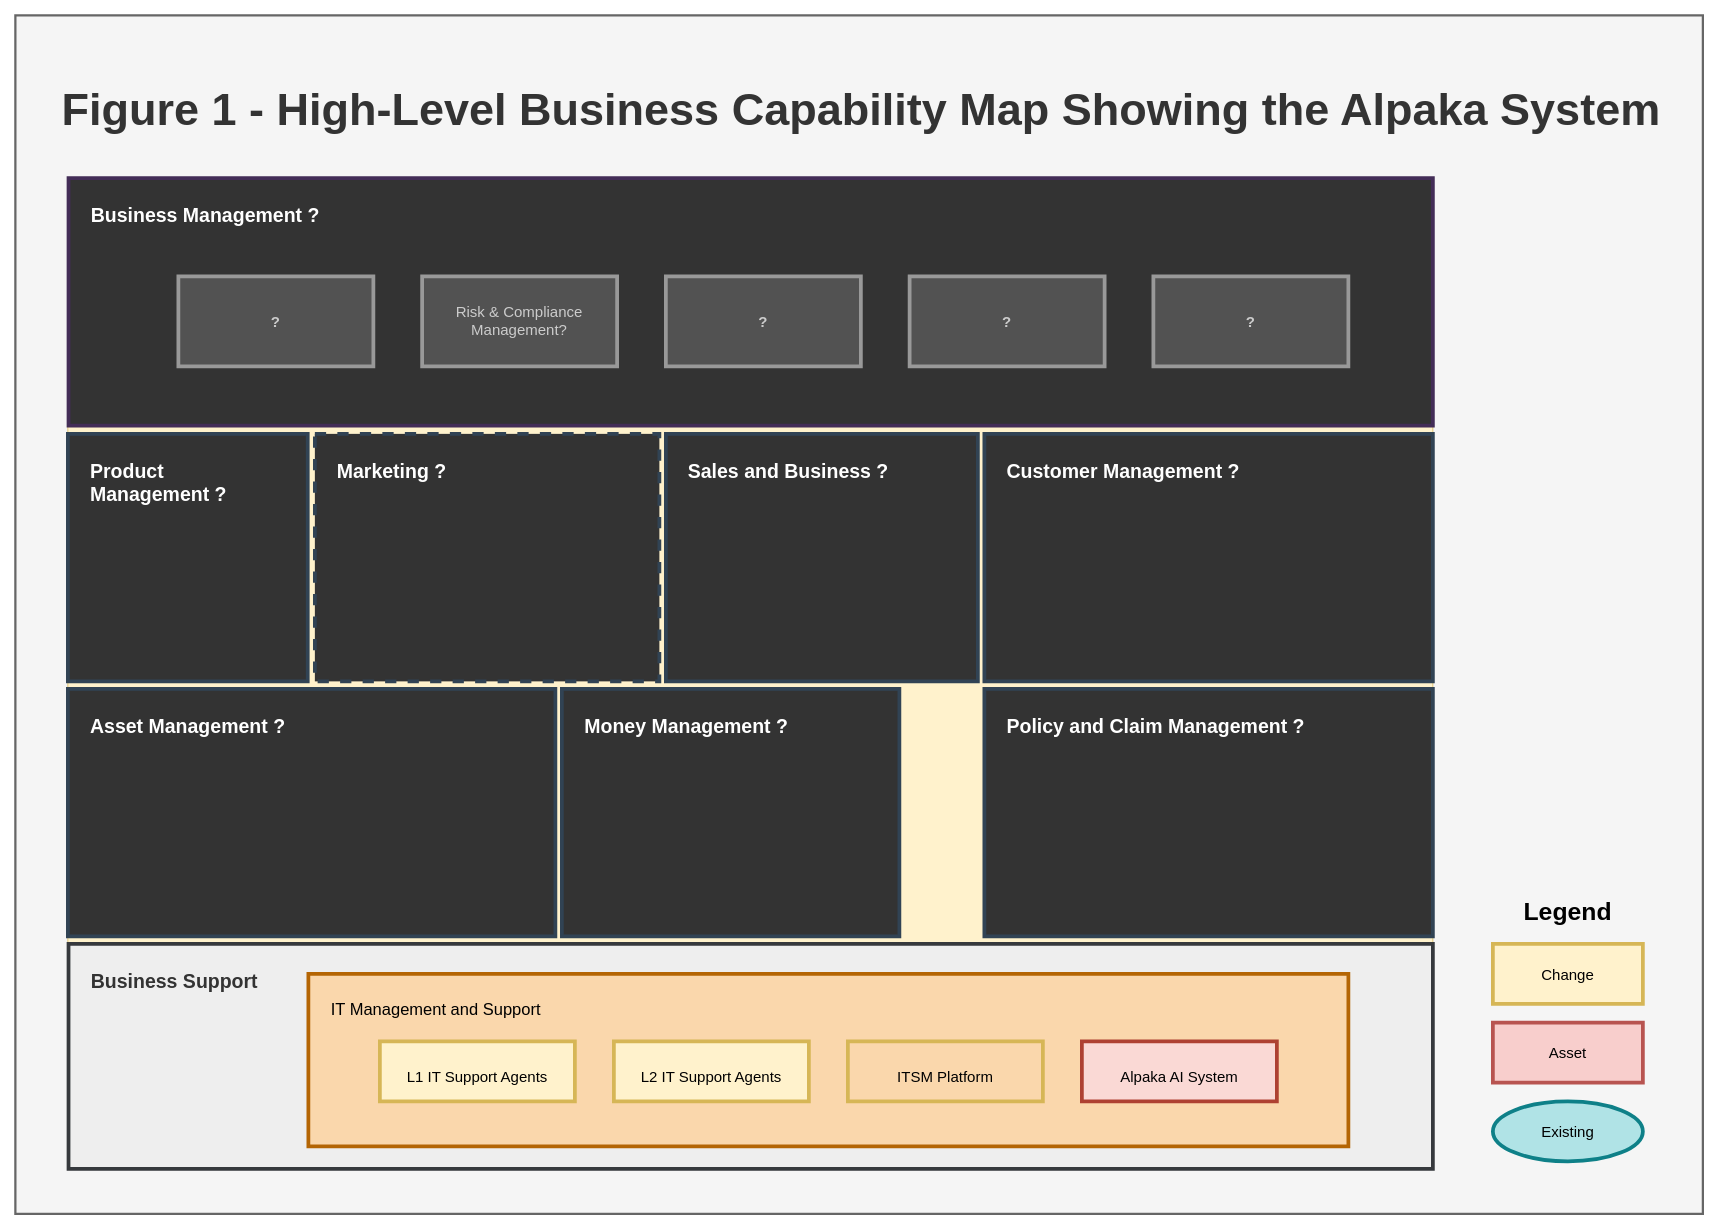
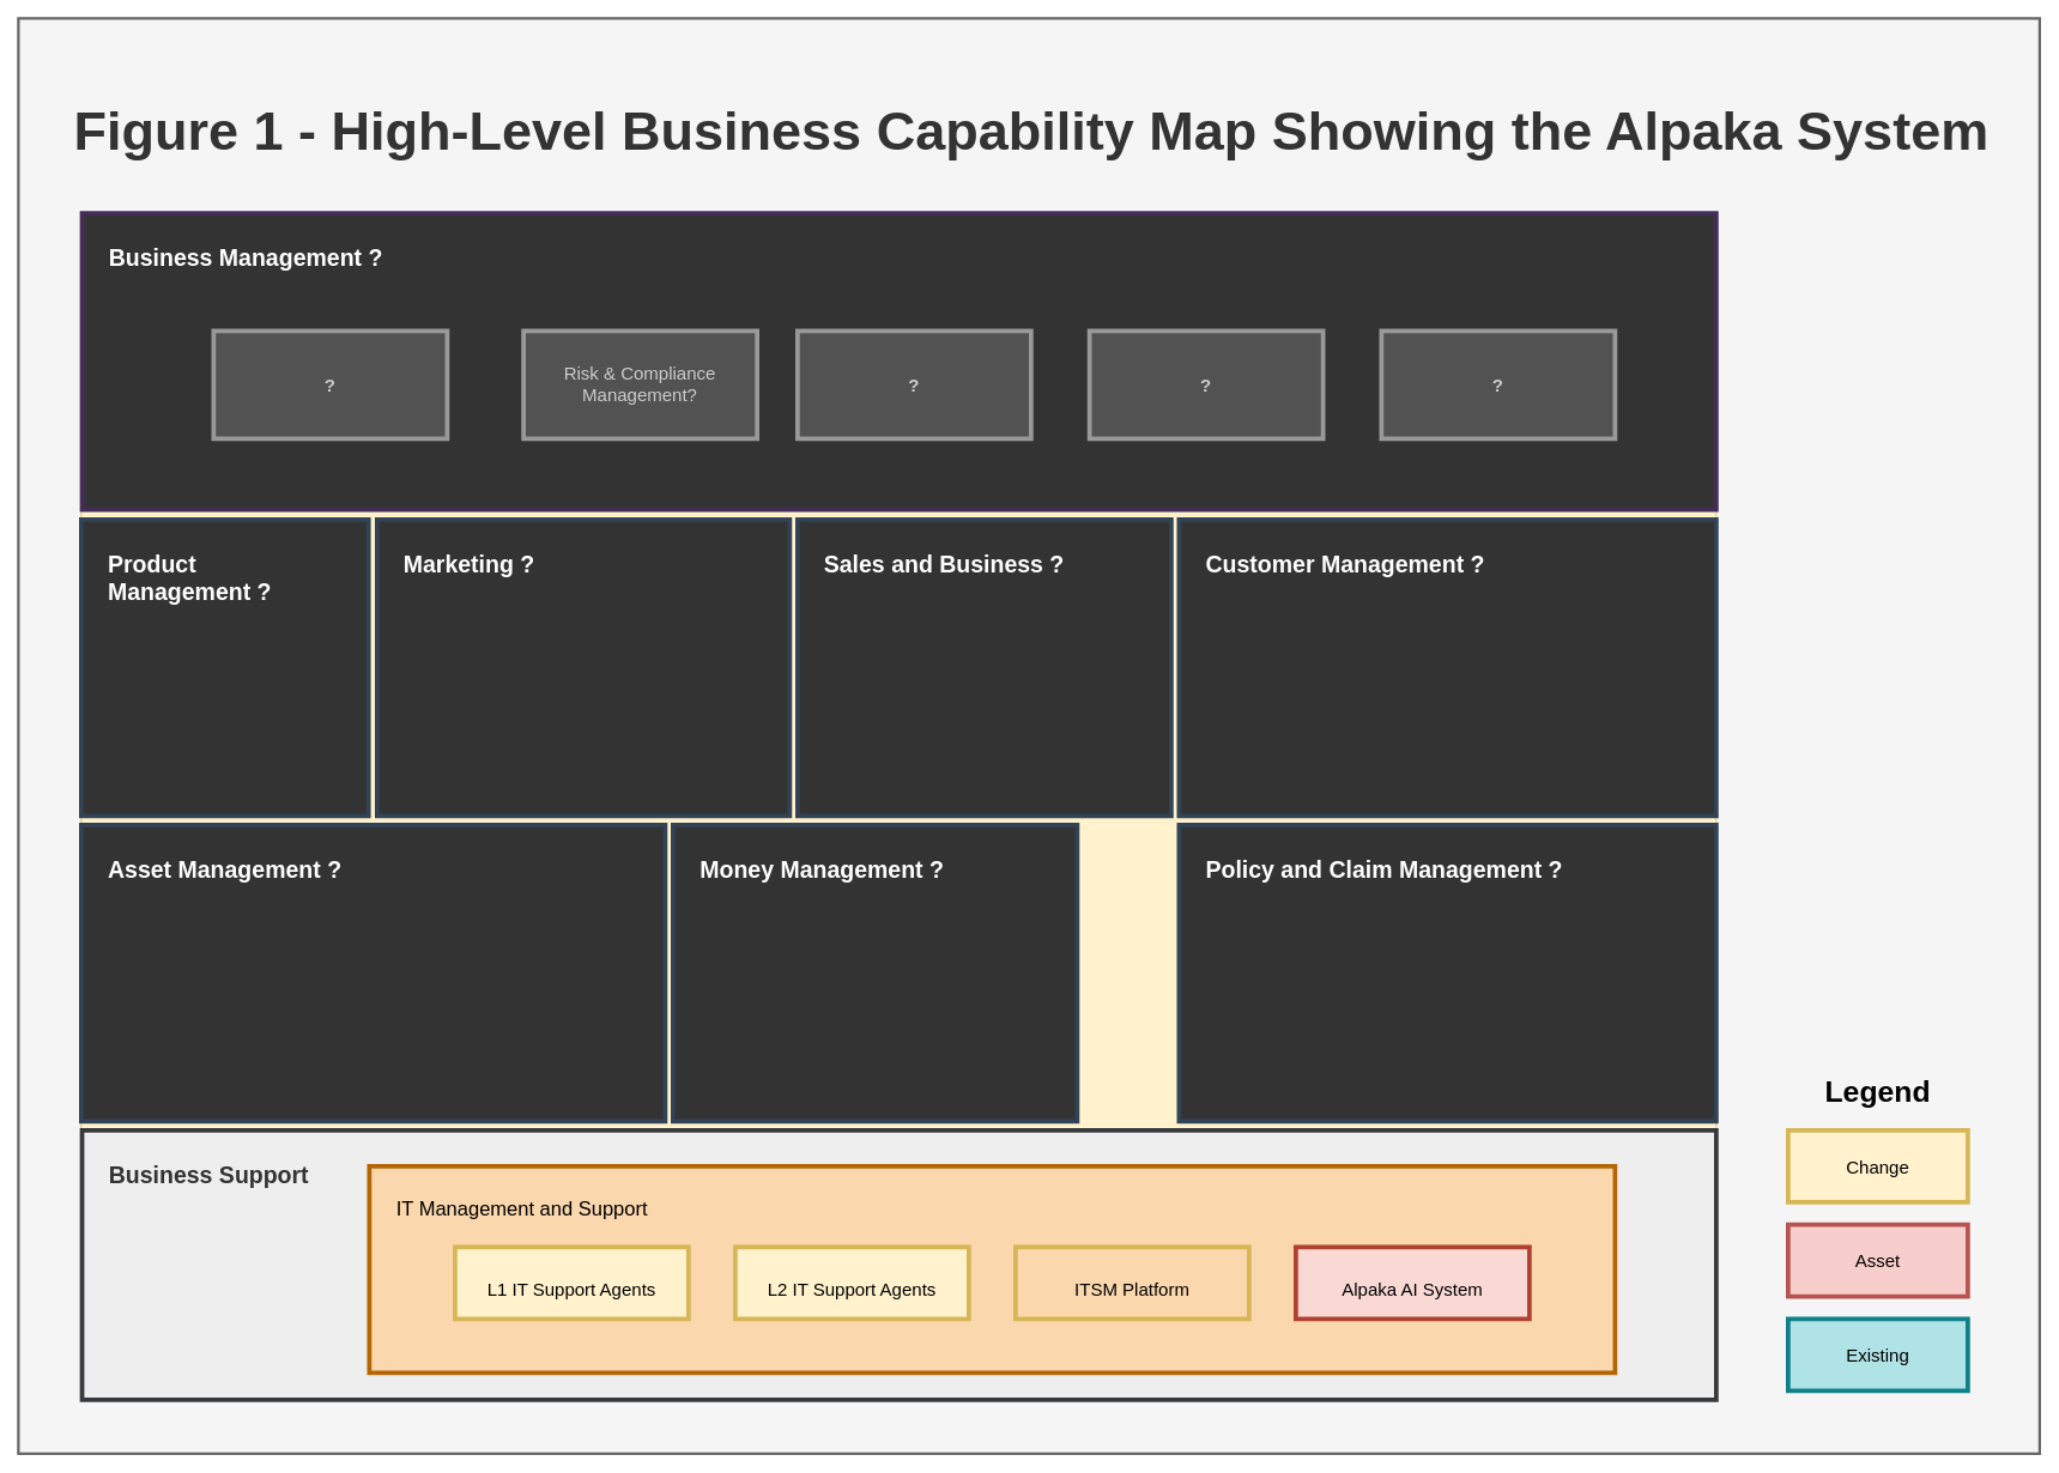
  <mxCell id="0" />
  <mxCell id="1" parent="0" />
  <mxCell id="2" value="" style="rounded=0;whiteSpace=wrap;html=1;shadow=0;labelBackgroundColor=none;strokeWidth=3;fontSize=60;align=left;fontFamily=Helvetica;fillColor=#f5f5f5;strokeColor=#666666;fontColor=#333333;" parent="1" vertex="1"><mxGeometry x="20" y="20" width="2250" height="1598" as="geometry" /></mxCell>
  <mxCell id="3" value="&lt;h1&gt;Figure 1 - High-Level Business Capability Map Showing the Alpaka System&lt;/h1&gt;" style="text;resizable=0;points=[];autosize=1;align=left;verticalAlign=top;spacingTop=-4;fontSize=30;fontColor=#333333;html=1;" parent="1" vertex="1"><mxGeometry x="80" y="68" width="2160" height="160" as="geometry" /></mxCell>
  <mxCell id="4" value="z" style="group;fillColor=#fff2cc;strokeColor=#d6b656;" parent="1" vertex="1" connectable="0"><mxGeometry x="90" y="237" width="1820" height="1321" as="geometry" /></mxCell>
  <mxCell id="5" value="&lt;div style=&quot;font-size: 26px&quot;&gt;&lt;b&gt;Business Management ?&lt;/b&gt;&lt;/div&gt;" style="rounded=0;whiteSpace=wrap;html=1;shadow=0;labelBackgroundColor=none;strokeColor=#432D57;strokeWidth=5;fillColor=#333333;fontSize=12;fontColor=#ffffff;align=left;verticalAlign=top;spacing=30;" parent="4" vertex="1"><mxGeometry x="0.867" width="1819.133" height="330" as="geometry" /></mxCell>
  <mxCell id="6" value="&lt;div style=&quot;font-size: 26px&quot;&gt;&lt;b&gt;Product&amp;nbsp;&lt;/b&gt;&lt;/div&gt;&lt;div style=&quot;font-size: 26px&quot;&gt;&lt;b&gt;Management ?&lt;/b&gt;&lt;/div&gt;" style="rounded=0;whiteSpace=wrap;html=1;shadow=0;labelBackgroundColor=none;strokeColor=#314354;strokeWidth=5;fillColor=#333333;fontSize=12;fontColor=#ffffff;align=left;verticalAlign=top;spacing=30;" parent="4" vertex="1"><mxGeometry y="341" width="319.8" height="330" as="geometry" /></mxCell>
- <mxCell id="7" value="&lt;span style=&quot;font-size: 26px;&quot;&gt;&lt;b&gt;Marketing ?&lt;/b&gt;&lt;/span&gt;" style="rounded=0;whiteSpace=wrap;html=1;shadow=0;labelBackgroundColor=none;strokeColor=#314354;strokeWidth=5;fillColor=#333333;fontSize=12;fontColor=#ffffff;align=left;verticalAlign=top;spacing=30;dashed=1;" parent="4" vertex="1"><mxGeometry x="329.333" y="341" width="459.333" height="330" as="geometry" /></mxCell>
+ <mxCell id="7" value="&lt;span style=&quot;font-size: 26px;&quot;&gt;&lt;b&gt;Marketing ?&lt;/b&gt;&lt;/span&gt;" style="rounded=0;whiteSpace=wrap;html=1;shadow=0;labelBackgroundColor=none;strokeColor=#314354;strokeWidth=5;fillColor=#333333;fontSize=12;fontColor=#ffffff;align=left;verticalAlign=top;spacing=30;" parent="4" vertex="1"><mxGeometry x="329.333" y="341" width="459.333" height="330" as="geometry" /></mxCell>
  <mxCell id="8" value="&lt;span style=&quot;font-size: 26px;&quot;&gt;&lt;b&gt;Sales and Business ?&lt;/b&gt;&lt;/span&gt;" style="rounded=0;whiteSpace=wrap;html=1;shadow=0;labelBackgroundColor=none;strokeColor=#314354;strokeWidth=5;fillColor=#333333;fontSize=12;fontColor=#ffffff;align=left;verticalAlign=top;spacing=30;" parent="4" vertex="1"><mxGeometry x="797.333" y="341" width="416" height="330" as="geometry" /></mxCell>
  <mxCell id="9" value="&lt;span style=&quot;font-size: 26px;&quot;&gt;&lt;b&gt;Customer Management ?&lt;/b&gt;&lt;/span&gt;" style="rounded=0;whiteSpace=wrap;html=1;shadow=0;labelBackgroundColor=none;strokeColor=#314354;strokeWidth=5;fillColor=#333333;fontSize=12;fontColor=#ffffff;align=left;verticalAlign=top;spacing=30;" parent="4" vertex="1"><mxGeometry x="1222.0" y="341" width="598.0" height="330" as="geometry" /></mxCell>
  <mxCell id="10" value="&lt;span style=&quot;font-size: 26px;&quot;&gt;&lt;b&gt;Asset Management ?&lt;/b&gt;&lt;/span&gt;" style="rounded=0;whiteSpace=wrap;html=1;shadow=0;labelBackgroundColor=none;strokeColor=#314354;strokeWidth=5;fillColor=#333333;fontSize=12;fontColor=#ffffff;align=left;verticalAlign=top;spacing=30;" parent="4" vertex="1"><mxGeometry y="681" width="650" height="330" as="geometry" /></mxCell>
  <mxCell id="11" value="&lt;span style=&quot;font-size: 26px;&quot;&gt;&lt;font style=&quot;color: rgb(51, 51, 51);&quot;&gt;&lt;b&gt;Business Support&lt;/b&gt;&lt;/font&gt;&lt;/span&gt;" style="rounded=0;whiteSpace=wrap;html=1;shadow=0;labelBackgroundColor=none;strokeWidth=5;fontSize=12;align=left;verticalAlign=top;spacing=30;fillColor=#eeeeee;strokeColor=#36393d;" parent="4" vertex="1"><mxGeometry x="0.867" y="1021" width="1819.133" height="300" as="geometry" /></mxCell>
  <mxCell id="12" value="&lt;span style=&quot;font-size: 26px;&quot;&gt;&lt;b&gt;Money Management ?&lt;/b&gt;&lt;/span&gt;" style="rounded=0;whiteSpace=wrap;html=1;shadow=0;labelBackgroundColor=none;strokeColor=#314354;strokeWidth=5;fillColor=#333333;fontSize=12;fontColor=#ffffff;align=left;verticalAlign=top;spacing=30;" parent="4" vertex="1"><mxGeometry x="658.667" y="681" width="450" height="330" as="geometry" /></mxCell>
  <mxCell id="13" value="&lt;span style=&quot;font-size: 26px;&quot;&gt;&lt;b&gt;Policy and Claim Management ?&lt;/b&gt;&lt;/span&gt;" style="rounded=0;whiteSpace=wrap;html=1;shadow=0;labelBackgroundColor=none;strokeColor=#314354;strokeWidth=5;fillColor=#333333;fontSize=12;fontColor=#ffffff;align=left;verticalAlign=top;spacing=30;" parent="4" vertex="1"><mxGeometry x="1222.0" y="681" width="598.0" height="330" as="geometry" /></mxCell>
  <mxCell id="14" value="&lt;font style=&quot;font-size: 22px;&quot;&gt;IT Management and Support&lt;/font&gt;" style="rounded=0;whiteSpace=wrap;html=1;shadow=0;labelBackgroundColor=none;strokeColor=#b46504;strokeWidth=5;fillColor=#fad7ac;fontSize=12;align=left;verticalAlign=top;spacing=30;" parent="4" vertex="1"><mxGeometry x="320.667" y="1061" width="1386.667" height="230" as="geometry" /></mxCell>
  <mxCell id="15" value="&lt;span&gt;L1 IT Support Agents&lt;/span&gt;" style="rounded=0;whiteSpace=wrap;html=1;shadow=0;labelBackgroundColor=none;strokeColor=#d6b656;strokeWidth=5;fillColor=#fff2cc;fontSize=20;align=center;verticalAlign=top;spacing=30;glass=0;fontStyle=0" parent="4" vertex="1"><mxGeometry x="416" y="1151" width="260" height="80" as="geometry" /></mxCell>
  <mxCell id="16" value="&lt;span&gt;Alpaka AI System&lt;/span&gt;" style="rounded=0;whiteSpace=wrap;html=1;shadow=0;labelBackgroundColor=none;strokeColor=#ae4132;strokeWidth=5;fillColor=#fad9d5;fontSize=20;align=center;verticalAlign=top;spacing=30;glass=0;fontStyle=0" parent="4" vertex="1"><mxGeometry x="1352.0" y="1151" width="260" height="80" as="geometry" /></mxCell>
  <mxCell id="17" value="&lt;span&gt;ITSM Platform&lt;/span&gt;" style="rounded=0;whiteSpace=wrap;html=1;shadow=0;labelBackgroundColor=none;strokeColor=#d6b656;strokeWidth=5;fillColor=#fad7ac;fontSize=20;align=center;verticalAlign=top;spacing=30;glass=0;fontStyle=0;" parent="4" vertex="1"><mxGeometry x="1040" y="1151" width="260" height="80" as="geometry" /></mxCell>
  <mxCell id="18" value="&lt;span&gt;L2 IT Support Agents&lt;/span&gt;" style="rounded=0;whiteSpace=wrap;html=1;shadow=0;labelBackgroundColor=none;strokeColor=#d6b656;strokeWidth=5;fillColor=#fff2cc;fontSize=20;align=center;verticalAlign=top;spacing=30;glass=0;fontStyle=0" parent="4" vertex="1"><mxGeometry x="728" y="1151" width="260" height="80" as="geometry" /></mxCell>
- <mxCell id="19" value="&lt;span&gt;Risk &amp;amp; Compliance Management?&lt;/span&gt;" style="rounded=0;whiteSpace=wrap;html=1;shadow=0;labelBackgroundColor=none;strokeWidth=5;fontSize=20;align=center;verticalAlign=top;spacing=30;glass=0;fontStyle=0;fillColor=#525252;strokeColor=#999999;fontColor=#CCCCCC;" parent="4" vertex="1"><mxGeometry x="472.333" y="131" width="260" height="120" as="geometry" /></mxCell>
+ <mxCell id="19" value="&lt;span&gt;Risk &amp;amp; Compliance Management?&lt;/span&gt;" style="rounded=0;whiteSpace=wrap;html=1;shadow=0;labelBackgroundColor=none;strokeWidth=5;fontSize=20;align=center;verticalAlign=top;spacing=30;glass=0;fontStyle=0;fillColor=#525252;strokeColor=#999999;fontColor=#CCCCCC;" parent="4" vertex="1"><mxGeometry x="492.333" y="131" width="260" height="120" as="geometry" /></mxCell>
  <mxCell id="20" value="&lt;span&gt;?&lt;/span&gt;" style="rounded=0;whiteSpace=wrap;html=1;shadow=0;labelBackgroundColor=none;strokeWidth=5;fontSize=20;align=center;verticalAlign=middle;spacing=30;glass=0;fontStyle=1;fillColor=#525252;strokeColor=#999999;fontColor=#CCCCCC;" parent="4" vertex="1"><mxGeometry x="147.333" y="131" width="260" height="120" as="geometry" /></mxCell>
  <mxCell id="21" value="&lt;span&gt;?&lt;/span&gt;" style="rounded=0;whiteSpace=wrap;html=1;shadow=0;labelBackgroundColor=none;strokeColor=#999999;strokeWidth=5;fillColor=#525252;fontSize=20;align=center;verticalAlign=middle;spacing=30;glass=0;fontStyle=1;fontColor=#CCCCCC;" parent="4" vertex="1"><mxGeometry x="1447.333" y="131" width="260" height="120" as="geometry" /></mxCell>
  <mxCell id="22" value="&lt;span&gt;?&lt;/span&gt;" style="rounded=0;whiteSpace=wrap;html=1;shadow=0;labelBackgroundColor=none;strokeWidth=5;fontSize=20;align=center;verticalAlign=middle;spacing=30;glass=0;fontStyle=1;fillColor=#525252;strokeColor=#999999;fontColor=#CCCCCC;" parent="4" vertex="1"><mxGeometry x="797.333" y="131" width="260" height="120" as="geometry" /></mxCell>
  <mxCell id="23" value="&lt;span&gt;?&lt;/span&gt;" style="rounded=0;whiteSpace=wrap;html=1;shadow=0;labelBackgroundColor=none;strokeWidth=5;fontSize=20;align=center;verticalAlign=middle;spacing=30;glass=0;fontStyle=1;fillColor=#525252;strokeColor=#999999;fontColor=#CCCCCC;" parent="4" vertex="1"><mxGeometry x="1122.333" y="131" width="260" height="120" as="geometry" /></mxCell>
  <mxCell id="24" value="" style="group" parent="1" vertex="1" connectable="0"><mxGeometry x="1990" y="1258" width="200" height="290" as="geometry" /></mxCell>
  <mxCell id="25" value="&lt;span&gt;Change&lt;/span&gt;" style="rounded=0;whiteSpace=wrap;html=1;shadow=0;labelBackgroundColor=none;strokeColor=#d6b656;strokeWidth=5;fillColor=#fff2cc;fontSize=20;align=center;verticalAlign=middle;spacing=30;" parent="24" vertex="1"><mxGeometry width="200" height="80" as="geometry" /></mxCell>
  <mxCell id="26" value="&lt;span&gt;Asset&lt;/span&gt;" style="rounded=0;whiteSpace=wrap;html=1;shadow=0;labelBackgroundColor=none;strokeColor=#b85450;strokeWidth=5;fillColor=#f8cecc;fontSize=20;align=center;verticalAlign=middle;spacing=30;" parent="24" vertex="1"><mxGeometry y="105" width="200" height="80" as="geometry" /></mxCell>
- <mxCell id="27" value="Existing" style="ellipse;whiteSpace=wrap;html=1;shadow=0;labelBackgroundColor=none;strokeColor=#0e8088;strokeWidth=5;fillColor=#b0e3e6;fontSize=20;align=center;verticalAlign=middle;spacing=30;" parent="24" vertex="1"><mxGeometry y="210" width="200" height="80" as="geometry" /></mxCell>
+ <mxCell id="27" value="Existing" style="rounded=0;whiteSpace=wrap;html=1;shadow=0;labelBackgroundColor=none;strokeColor=#0e8088;strokeWidth=5;fillColor=#b0e3e6;fontSize=20;align=center;verticalAlign=middle;spacing=30;" parent="24" vertex="1"><mxGeometry y="210" width="200" height="80" as="geometry" /></mxCell>
  <mxCell id="28" value="&lt;h2&gt;Legend&lt;/h2&gt;" style="text;strokeColor=none;align=center;fillColor=none;html=1;verticalAlign=middle;whiteSpace=wrap;rounded=0;fontSize=22;" parent="1" vertex="1"><mxGeometry x="2060" y="1199" width="60" height="30" as="geometry" /></mxCell>
